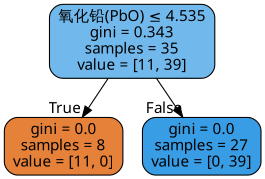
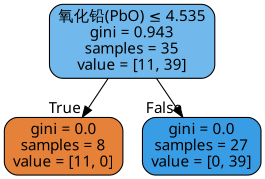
  digraph {
    node [color=black fontname=DengXian shape=box style="filled, rounded"]
    edge [fontname=DengXian labeldistance=2.5]
-   n1 [fillcolor="#71b9ec" label=<氧化铅(PbO) &le; 4.535<br/>gini = 0.343<br/>samples = 35<br/>value = [11, 39]>]
+   n1 [fillcolor="#71b9ec" label=<氧化铅(PbO) &le; 4.535<br/>gini = 0.943<br/>samples = 35<br/>value = [11, 39]>]
    n2 [fillcolor="#e58139" label=<gini = 0.0<br/>samples = 8<br/>value = [11, 0]>]
    n3 [fillcolor="#399de5" label=<gini = 0.0<br/>samples = 27<br/>value = [0, 39]>]
    n1 -> n2 [headlabel=True labelangle=45]
    n1 -> n3 [headlabel=False labelangle=-45]
  }
